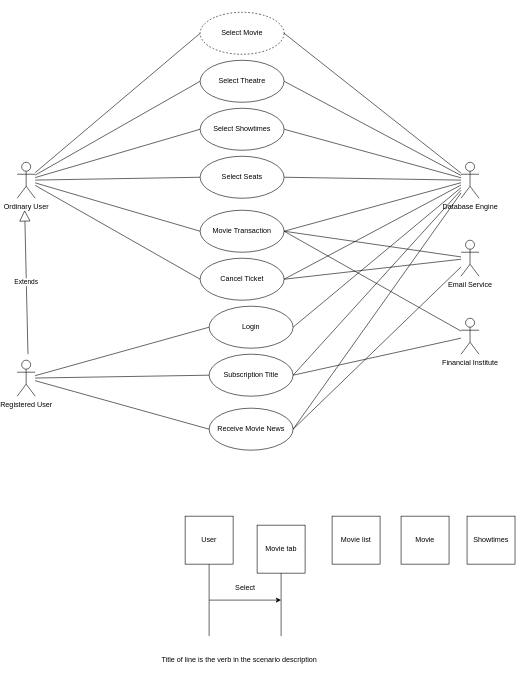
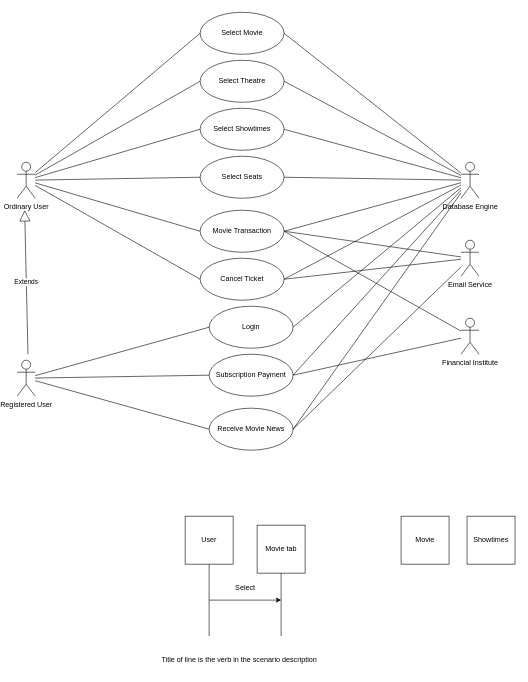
  <mxCell id="0" />
  <mxCell id="1" parent="0" />
  <mxCell id="2" style="rounded=0;orthogonalLoop=1;jettySize=auto;html=1;entryX=0;entryY=0.5;entryDx=0;entryDy=0;endArrow=none;endFill=0;" parent="1" source="8" target="9" edge="1"><mxGeometry relative="1" as="geometry" /></mxCell>
  <mxCell id="3" style="rounded=0;orthogonalLoop=1;jettySize=auto;html=1;entryX=0;entryY=0.5;entryDx=0;entryDy=0;endArrow=none;endFill=0;" parent="1" source="8" target="14" edge="1"><mxGeometry relative="1" as="geometry" /></mxCell>
  <mxCell id="4" style="edgeStyle=none;rounded=0;orthogonalLoop=1;jettySize=auto;html=1;entryX=0;entryY=0.5;entryDx=0;entryDy=0;endArrow=none;endFill=0;" parent="1" source="8" target="30" edge="1"><mxGeometry relative="1" as="geometry" /></mxCell>
  <mxCell id="5" style="edgeStyle=none;rounded=0;orthogonalLoop=1;jettySize=auto;html=1;entryX=0;entryY=0.5;entryDx=0;entryDy=0;endArrow=none;endFill=0;" parent="1" source="8" target="31" edge="1"><mxGeometry relative="1" as="geometry" /></mxCell>
  <mxCell id="6" style="edgeStyle=none;rounded=0;orthogonalLoop=1;jettySize=auto;html=1;entryX=0;entryY=0.5;entryDx=0;entryDy=0;endArrow=none;endFill=0;" parent="1" source="8" target="32" edge="1"><mxGeometry relative="1" as="geometry" /></mxCell>
  <mxCell id="7" style="edgeStyle=none;rounded=0;orthogonalLoop=1;jettySize=auto;html=1;entryX=0;entryY=0.5;entryDx=0;entryDy=0;endArrow=none;endFill=0;" parent="1" source="8" target="33" edge="1"><mxGeometry relative="1" as="geometry" /></mxCell>
  <mxCell id="8" value="Ordinary User" style="shape=umlActor;verticalLabelPosition=bottom;verticalAlign=top;html=1;" parent="1" vertex="1"><mxGeometry x="20" y="270" width="30" height="60" as="geometry" /></mxCell>
- <mxCell id="9" value="Select Movie" style="ellipse;whiteSpace=wrap;html=1;dashed=1;" parent="1" vertex="1"><mxGeometry x="325" y="20" width="140" height="70" as="geometry" /></mxCell>
+ <mxCell id="9" value="Select Movie" style="ellipse;whiteSpace=wrap;html=1;" parent="1" vertex="1"><mxGeometry x="325" y="20" width="140" height="70" as="geometry" /></mxCell>
  <mxCell id="10" style="edgeStyle=none;rounded=0;orthogonalLoop=1;jettySize=auto;html=1;entryX=0;entryY=0.5;entryDx=0;entryDy=0;endArrow=none;endFill=0;" parent="1" source="13" target="29" edge="1"><mxGeometry relative="1" as="geometry" /></mxCell>
  <mxCell id="11" style="edgeStyle=none;rounded=0;orthogonalLoop=1;jettySize=auto;html=1;entryX=0;entryY=0.5;entryDx=0;entryDy=0;endArrow=none;endFill=0;" parent="1" source="13" target="34" edge="1"><mxGeometry relative="1" as="geometry" /></mxCell>
  <mxCell id="12" style="edgeStyle=none;rounded=0;orthogonalLoop=1;jettySize=auto;html=1;entryX=0;entryY=0.5;entryDx=0;entryDy=0;endArrow=none;endFill=0;" parent="1" source="13" target="45" edge="1"><mxGeometry relative="1" as="geometry" /></mxCell>
  <mxCell id="13" value="Registered User" style="shape=umlActor;verticalLabelPosition=bottom;verticalAlign=top;html=1;" parent="1" vertex="1"><mxGeometry x="20" y="600" width="30" height="60" as="geometry" /></mxCell>
  <mxCell id="14" value="Select Theatre" style="ellipse;whiteSpace=wrap;html=1;" parent="1" vertex="1"><mxGeometry x="325" y="100" width="140" height="70" as="geometry" /></mxCell>
  <mxCell id="15" style="edgeStyle=none;rounded=0;orthogonalLoop=1;jettySize=auto;html=1;entryX=1;entryY=0.5;entryDx=0;entryDy=0;endArrow=none;endFill=0;" parent="1" source="24" target="9" edge="1"><mxGeometry relative="1" as="geometry" /></mxCell>
  <mxCell id="16" style="edgeStyle=none;rounded=0;orthogonalLoop=1;jettySize=auto;html=1;entryX=1;entryY=0.5;entryDx=0;entryDy=0;endArrow=none;endFill=0;" parent="1" source="24" target="14" edge="1"><mxGeometry relative="1" as="geometry" /></mxCell>
  <mxCell id="17" style="edgeStyle=none;rounded=0;orthogonalLoop=1;jettySize=auto;html=1;entryX=1;entryY=0.5;entryDx=0;entryDy=0;endArrow=none;endFill=0;" parent="1" source="24" target="31" edge="1"><mxGeometry relative="1" as="geometry" /></mxCell>
  <mxCell id="18" style="edgeStyle=none;rounded=0;orthogonalLoop=1;jettySize=auto;html=1;entryX=1;entryY=0.5;entryDx=0;entryDy=0;endArrow=none;endFill=0;" parent="1" source="24" target="32" edge="1"><mxGeometry relative="1" as="geometry" /></mxCell>
  <mxCell id="19" style="edgeStyle=none;rounded=0;orthogonalLoop=1;jettySize=auto;html=1;entryX=1;entryY=0.5;entryDx=0;entryDy=0;endArrow=none;endFill=0;" parent="1" source="24" target="33" edge="1"><mxGeometry relative="1" as="geometry" /></mxCell>
  <mxCell id="20" style="edgeStyle=none;rounded=0;orthogonalLoop=1;jettySize=auto;html=1;entryX=1;entryY=0.5;entryDx=0;entryDy=0;endArrow=none;endFill=0;" parent="1" source="24" target="30" edge="1"><mxGeometry relative="1" as="geometry" /></mxCell>
  <mxCell id="21" style="edgeStyle=none;rounded=0;orthogonalLoop=1;jettySize=auto;html=1;entryX=1;entryY=0.5;entryDx=0;entryDy=0;endArrow=none;endFill=0;" parent="1" source="24" target="29" edge="1"><mxGeometry relative="1" as="geometry" /></mxCell>
  <mxCell id="22" style="edgeStyle=none;rounded=0;orthogonalLoop=1;jettySize=auto;html=1;entryX=1;entryY=0.5;entryDx=0;entryDy=0;endArrow=none;endFill=0;" parent="1" source="24" target="34" edge="1"><mxGeometry relative="1" as="geometry" /></mxCell>
  <mxCell id="23" style="edgeStyle=none;rounded=0;orthogonalLoop=1;jettySize=auto;html=1;entryX=1;entryY=0.5;entryDx=0;entryDy=0;endArrow=none;endFill=0;" parent="1" source="24" target="45" edge="1"><mxGeometry relative="1" as="geometry" /></mxCell>
  <mxCell id="24" value="Database Engine" style="shape=umlActor;verticalLabelPosition=bottom;verticalAlign=top;html=1;" parent="1" vertex="1"><mxGeometry x="760" y="270" width="30" height="60" as="geometry" /></mxCell>
  <mxCell id="25" style="edgeStyle=none;rounded=0;orthogonalLoop=1;jettySize=auto;html=1;entryX=1;entryY=0.5;entryDx=0;entryDy=0;endArrow=none;endFill=0;" parent="1" source="27" target="33" edge="1"><mxGeometry relative="1" as="geometry" /></mxCell>
  <mxCell id="26" style="edgeStyle=none;rounded=0;orthogonalLoop=1;jettySize=auto;html=1;entryX=1;entryY=0.5;entryDx=0;entryDy=0;endArrow=none;endFill=0;" parent="1" source="27" target="34" edge="1"><mxGeometry relative="1" as="geometry" /></mxCell>
  <mxCell id="27" value="Financial Institute" style="shape=umlActor;verticalLabelPosition=bottom;verticalAlign=top;html=1;" parent="1" vertex="1"><mxGeometry x="760" y="530" width="30" height="60" as="geometry" /></mxCell>
  <mxCell id="28" value="Extends" style="endArrow=block;endSize=16;endFill=0;html=1;rounded=0;" parent="1" edge="1"><mxGeometry width="160" relative="1" as="geometry"><mxPoint x="38" y="590" as="sourcePoint" /><mxPoint x="32.5" y="350" as="targetPoint" /></mxGeometry></mxCell>
  <mxCell id="29" value="Login" style="ellipse;whiteSpace=wrap;html=1;" parent="1" vertex="1"><mxGeometry x="340" y="510" width="140" height="70" as="geometry" /></mxCell>
  <mxCell id="30" value="Cancel Ticket" style="ellipse;whiteSpace=wrap;html=1;" parent="1" vertex="1"><mxGeometry x="325" y="430" width="140" height="70" as="geometry" /></mxCell>
  <mxCell id="31" value="Select Showtimes" style="ellipse;whiteSpace=wrap;html=1;" parent="1" vertex="1"><mxGeometry x="325" y="180" width="140" height="70" as="geometry" /></mxCell>
  <mxCell id="32" value="Select Seats" style="ellipse;whiteSpace=wrap;html=1;" parent="1" vertex="1"><mxGeometry x="325" y="260" width="140" height="70" as="geometry" /></mxCell>
  <mxCell id="33" value="Movie Transaction" style="ellipse;whiteSpace=wrap;html=1;" parent="1" vertex="1"><mxGeometry x="325" y="350" width="140" height="70" as="geometry" /></mxCell>
- <mxCell id="34" value="Subscription Title" style="ellipse;whiteSpace=wrap;html=1;" parent="1" vertex="1"><mxGeometry x="340" y="590" width="140" height="70" as="geometry" /></mxCell>
+ <mxCell id="34" value="Subscription Payment" style="ellipse;whiteSpace=wrap;html=1;" parent="1" vertex="1"><mxGeometry x="340" y="590" width="140" height="70" as="geometry" /></mxCell>
  <mxCell id="35" style="edgeStyle=none;rounded=0;orthogonalLoop=1;jettySize=auto;html=1;exitX=0.5;exitY=1;exitDx=0;exitDy=0;endArrow=none;endFill=0;" parent="1" source="36" edge="1"><mxGeometry relative="1" as="geometry"><mxPoint x="340" y="1060" as="targetPoint" /></mxGeometry></mxCell>
  <mxCell id="36" value="User" style="whiteSpace=wrap;html=1;aspect=fixed;" parent="1" vertex="1"><mxGeometry x="300" y="860" width="80" height="80" as="geometry" /></mxCell>
  <mxCell id="37" style="edgeStyle=none;rounded=0;orthogonalLoop=1;jettySize=auto;html=1;exitX=0.5;exitY=1;exitDx=0;exitDy=0;endArrow=none;endFill=0;" parent="1" source="38" edge="1"><mxGeometry relative="1" as="geometry"><mxPoint x="460" y="1060" as="targetPoint" /></mxGeometry></mxCell>
  <mxCell id="38" value="Movie tab" style="whiteSpace=wrap;html=1;aspect=fixed;" parent="1" vertex="1"><mxGeometry x="420" y="875" width="80" height="80" as="geometry" /></mxCell>
- <mxCell id="39" value="Movie list" style="whiteSpace=wrap;html=1;aspect=fixed;" parent="1" vertex="1"><mxGeometry x="545" y="860" width="80" height="80" as="geometry" /></mxCell>
  <mxCell id="40" value="Movie" style="whiteSpace=wrap;html=1;aspect=fixed;" parent="1" vertex="1"><mxGeometry x="660" y="860" width="80" height="80" as="geometry" /></mxCell>
  <mxCell id="41" value="Showtimes" style="whiteSpace=wrap;html=1;aspect=fixed;" parent="1" vertex="1"><mxGeometry x="770" y="860" width="80" height="80" as="geometry" /></mxCell>
  <mxCell id="42" value="" style="endArrow=classic;html=1;rounded=0;" parent="1" edge="1"><mxGeometry width="50" height="50" relative="1" as="geometry"><mxPoint x="340" y="1000" as="sourcePoint" /><mxPoint x="460" y="1000" as="targetPoint" /></mxGeometry></mxCell>
  <mxCell id="43" value="Select" style="text;html=1;align=center;verticalAlign=middle;resizable=0;points=[];autosize=1;strokeColor=none;fillColor=none;" parent="1" vertex="1"><mxGeometry x="370" y="965" width="60" height="30" as="geometry" /></mxCell>
  <mxCell id="44" value="Title of line is the verb in the scenario description" style="text;html=1;align=center;verticalAlign=middle;resizable=0;points=[];autosize=1;strokeColor=none;fillColor=none;" parent="1" vertex="1"><mxGeometry x="250" y="1085" width="280" height="30" as="geometry" /></mxCell>
  <mxCell id="45" value="Receive Movie News" style="ellipse;whiteSpace=wrap;html=1;" parent="1" vertex="1"><mxGeometry x="340" y="680" width="140" height="70" as="geometry" /></mxCell>
  <mxCell id="46" style="rounded=0;orthogonalLoop=1;jettySize=auto;html=1;entryX=1;entryY=0.5;entryDx=0;entryDy=0;endArrow=none;endFill=0;" parent="1" source="49" target="33" edge="1"><mxGeometry relative="1" as="geometry" /></mxCell>
  <mxCell id="47" style="edgeStyle=none;rounded=0;orthogonalLoop=1;jettySize=auto;html=1;entryX=1;entryY=0.5;entryDx=0;entryDy=0;endArrow=none;endFill=0;" parent="1" source="49" target="30" edge="1"><mxGeometry relative="1" as="geometry" /></mxCell>
  <mxCell id="48" style="edgeStyle=none;rounded=0;orthogonalLoop=1;jettySize=auto;html=1;entryX=1;entryY=0.5;entryDx=0;entryDy=0;endArrow=none;endFill=0;" parent="1" source="49" target="45" edge="1"><mxGeometry relative="1" as="geometry" /></mxCell>
  <mxCell id="49" value="Email Service" style="shape=umlActor;verticalLabelPosition=bottom;verticalAlign=top;html=1;" parent="1" vertex="1"><mxGeometry x="760" y="400" width="30" height="60" as="geometry" /></mxCell>
